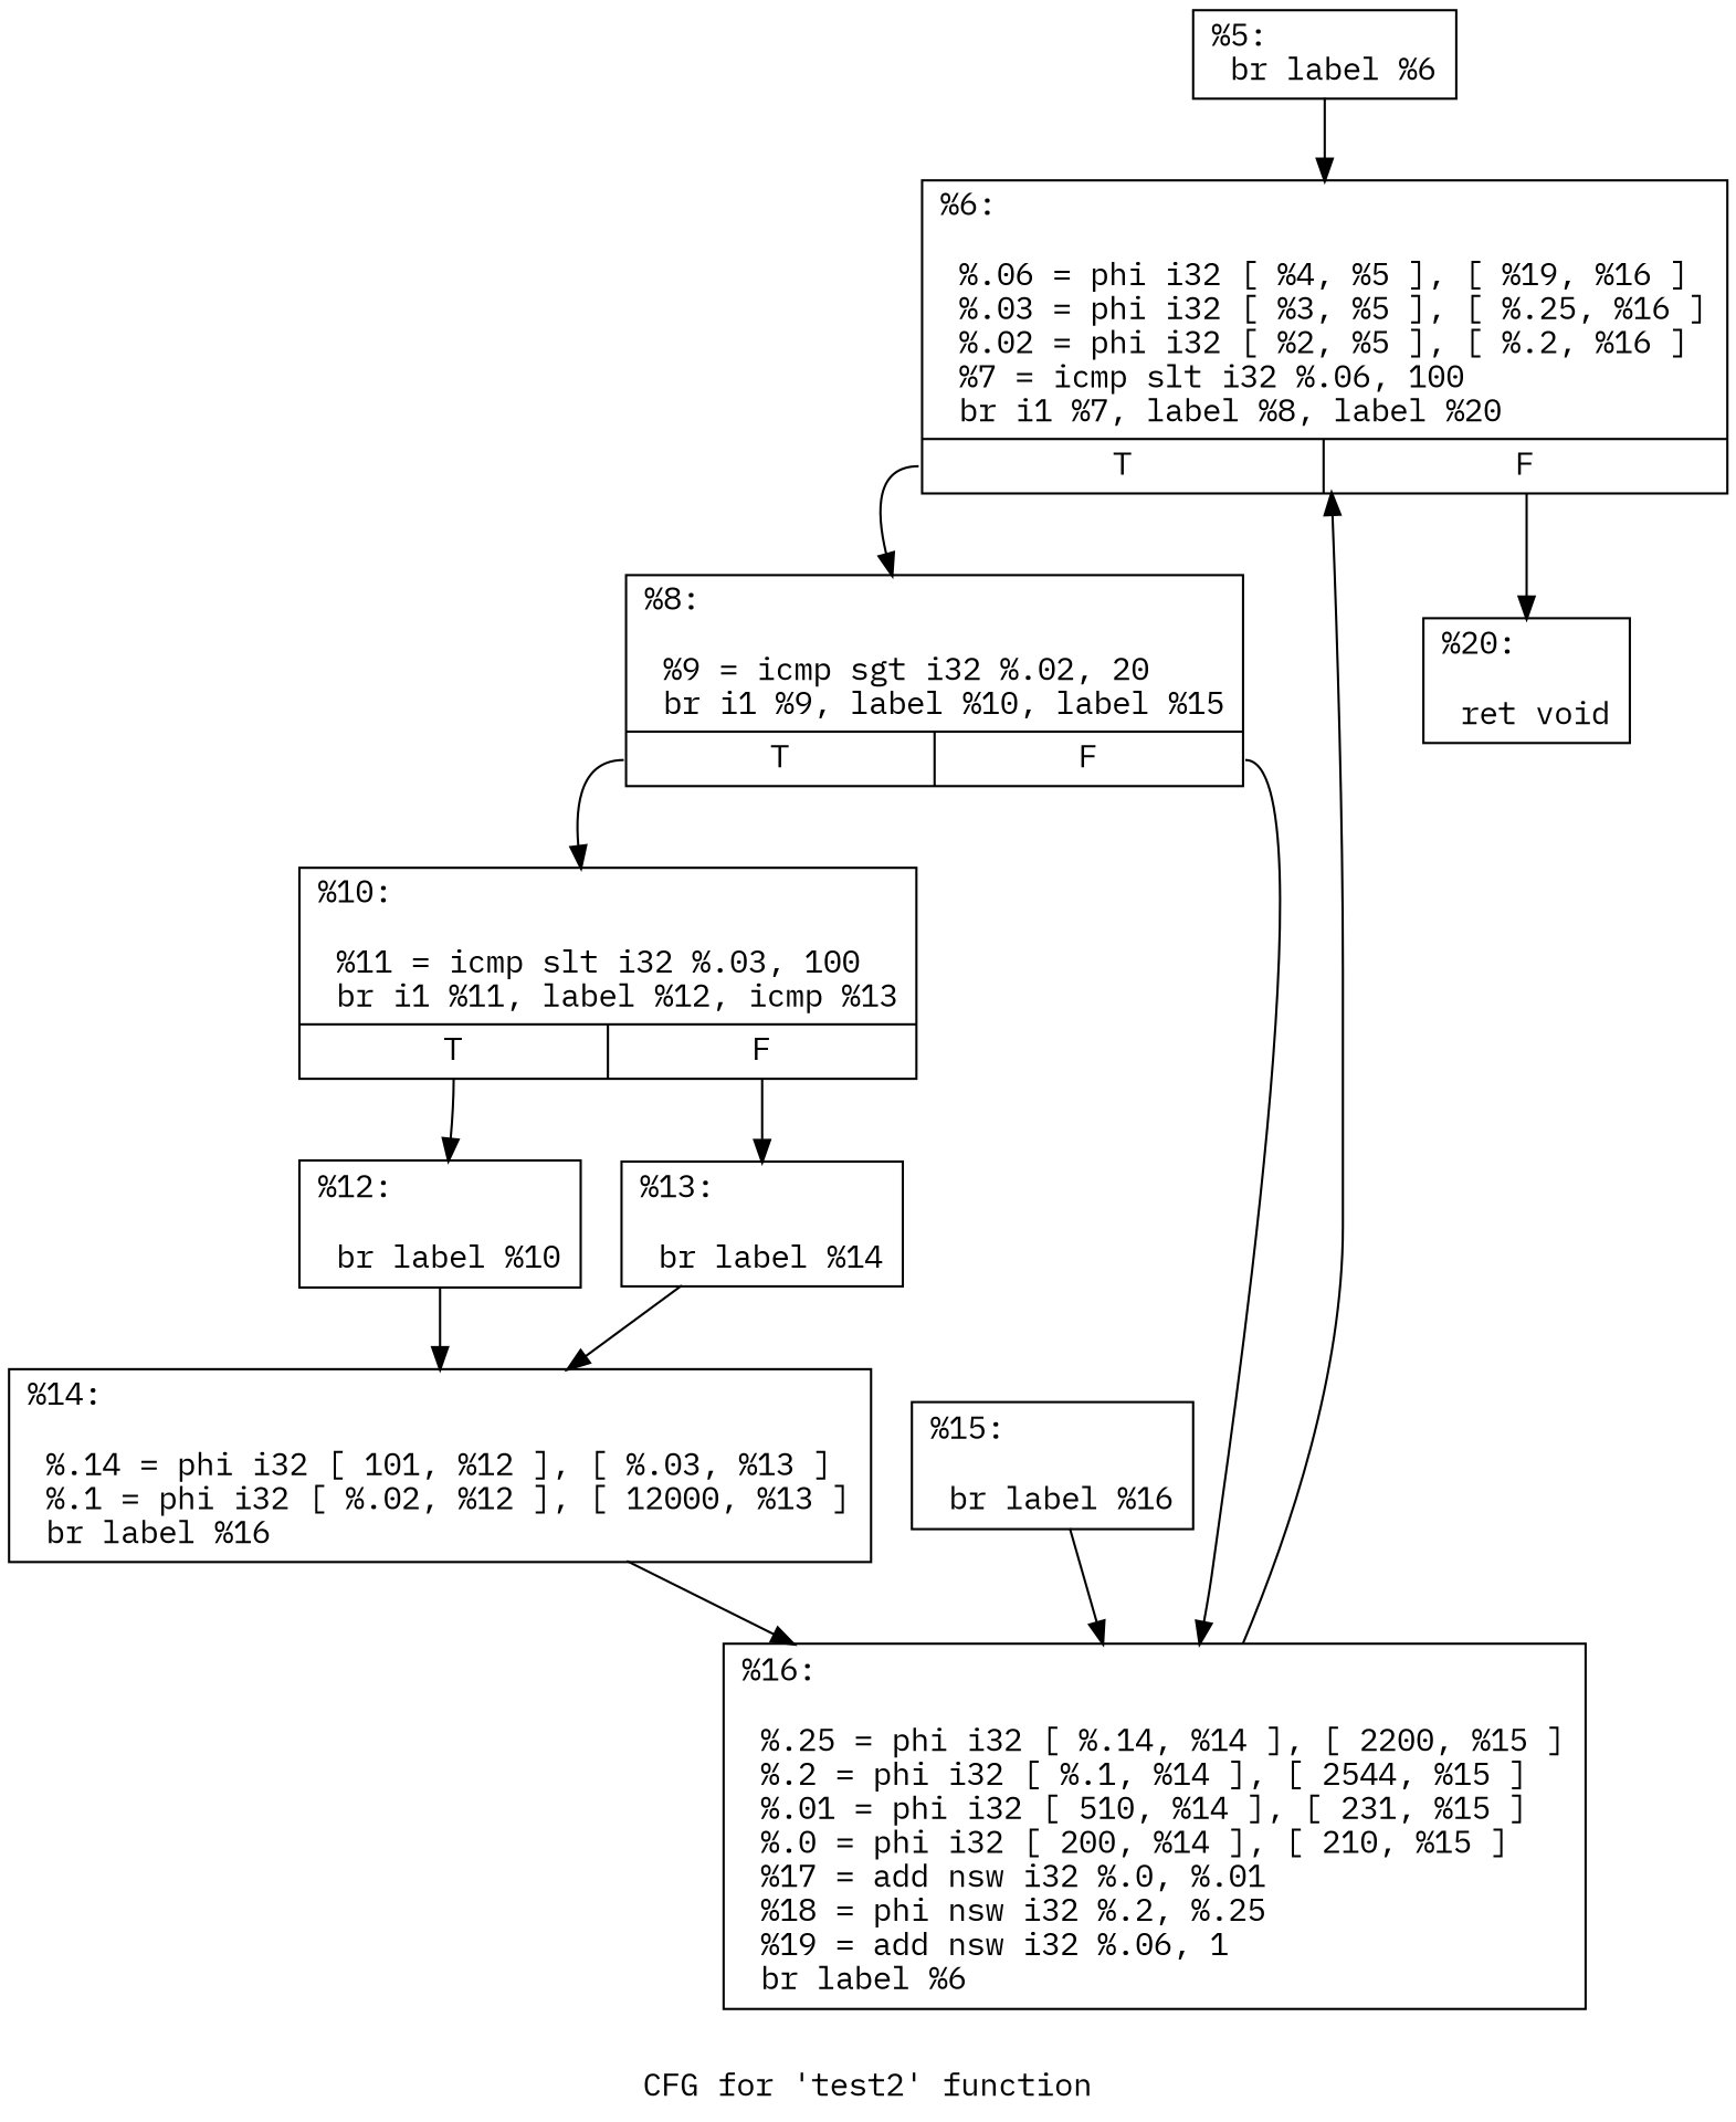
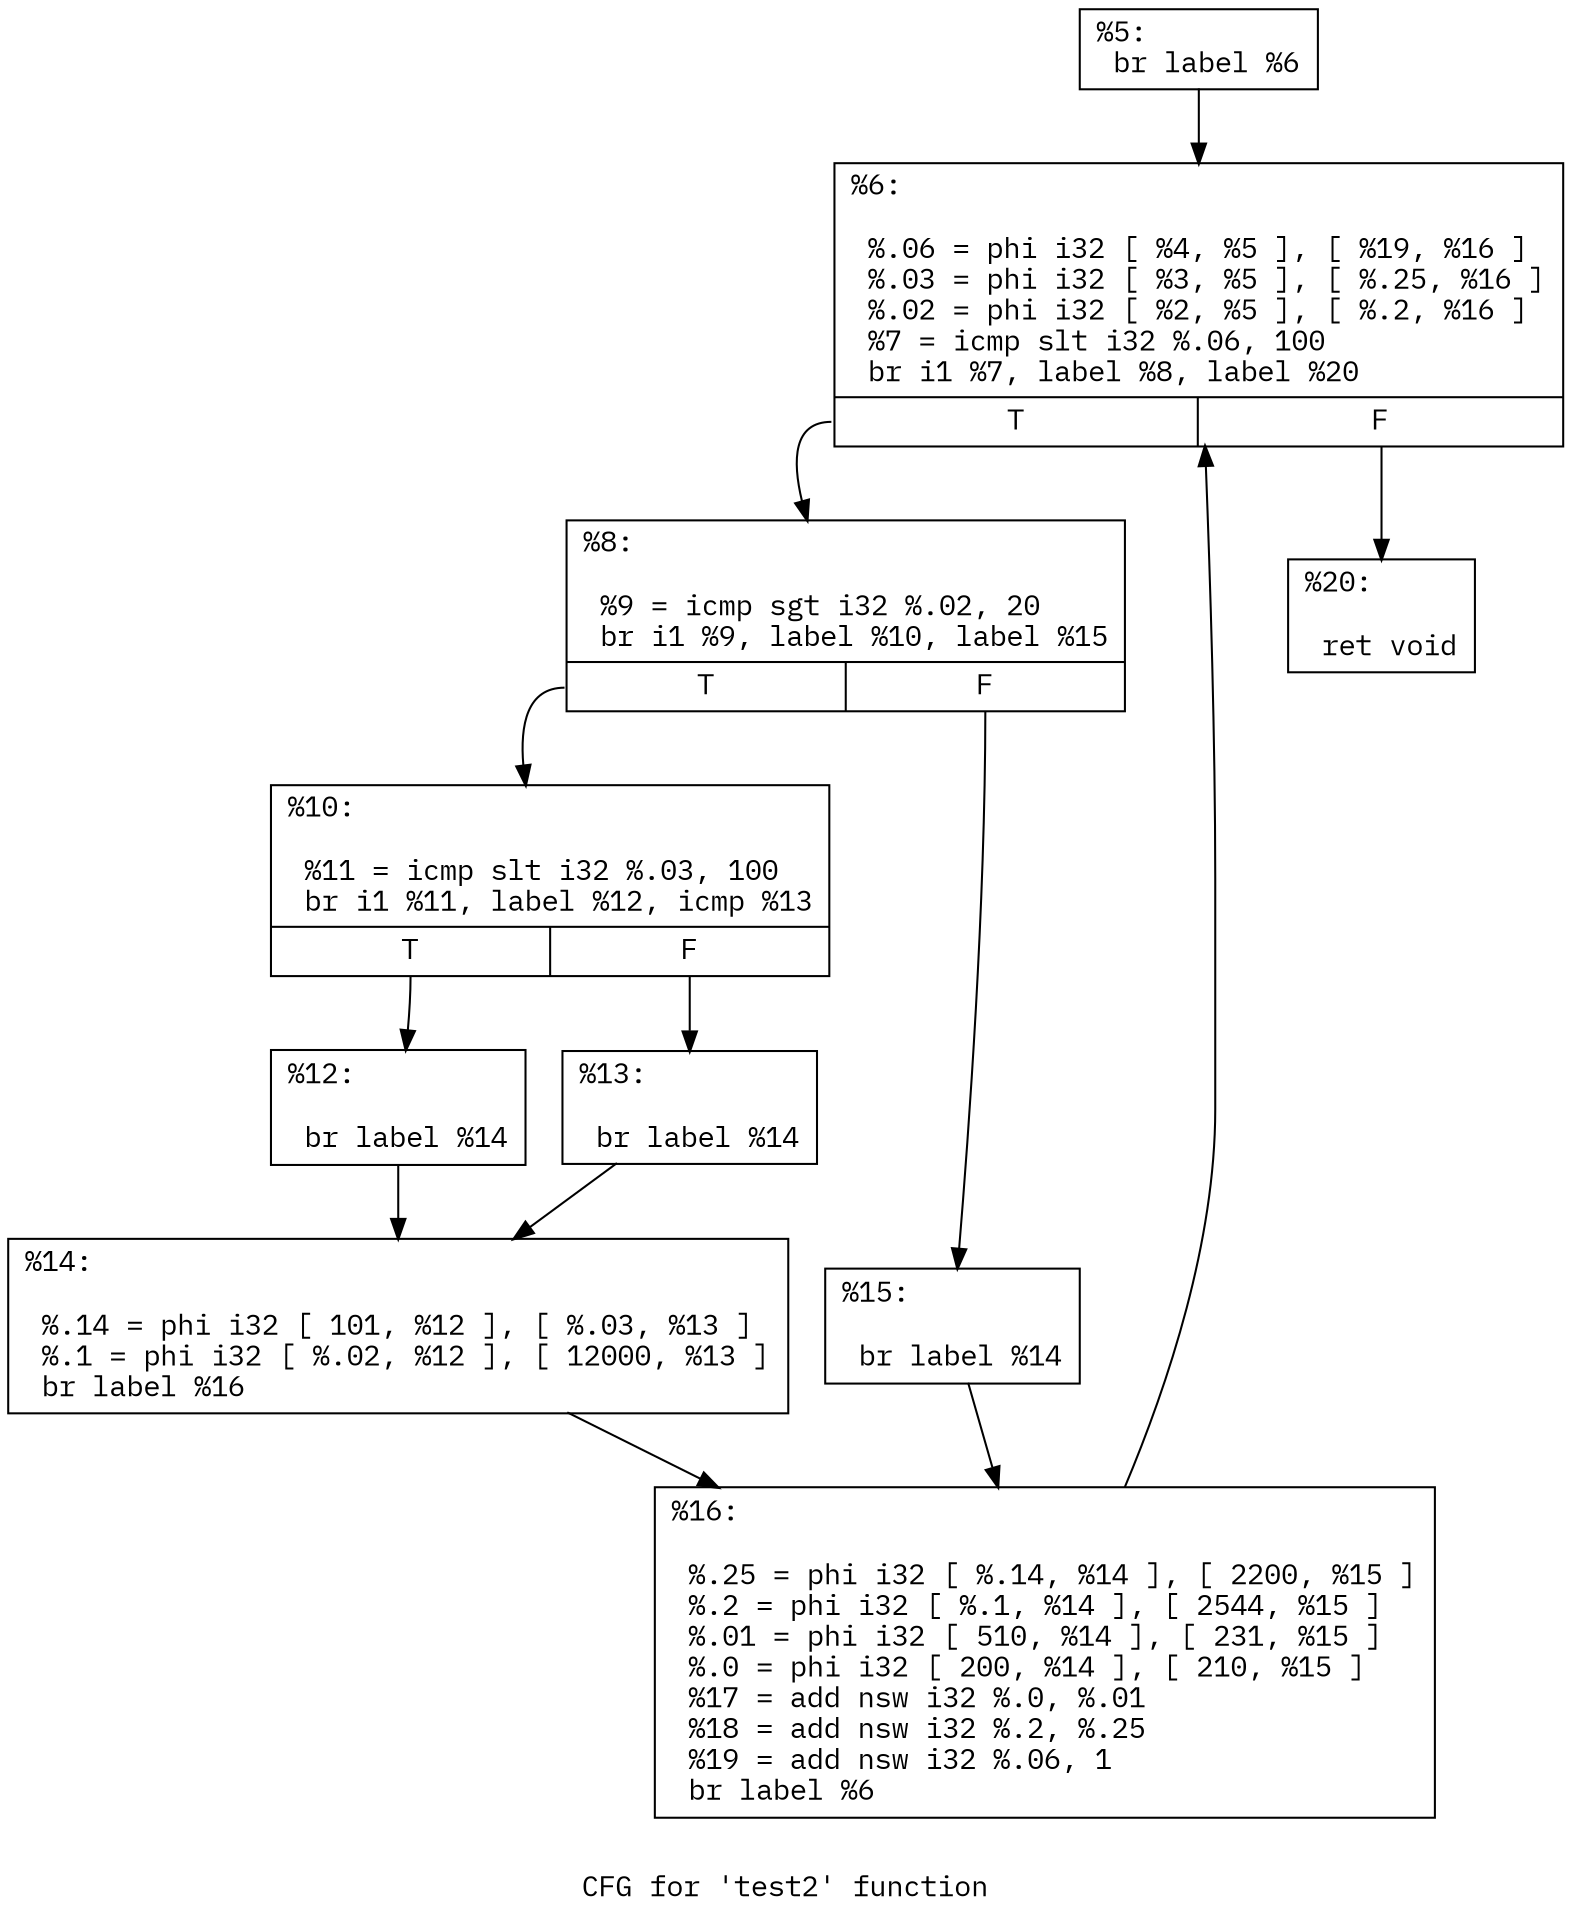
  digraph {
    fontname="IBM Plex Mono"
    label="CFG for 'test2' function"
    node [fontname="IBM Plex Mono" shape=record]
    edge [fontname="IBM Plex Mono"]
    n1 [label="{%5:\l  br label %6\l}"]
    n2 [label="{%6:\l\l  %.06 = phi i32 [ %4, %5 ], [ %19, %16 ]\l  %.03 = phi i32 [ %3, %5 ], [ %.25, %16 ]\l  %.02 = phi i32 [ %2, %5 ], [ %.2, %16 ]\l  %7 = icmp slt i32 %.06, 100\l  br i1 %7, label %8, label %20\l|{<s0>T|<s1>F}}"]
    n3 [label="{%8:\l\l  %9 = icmp sgt i32 %.02, 20\l  br i1 %9, label %10, label %15\l|{<s0>T|<s1>F}}"]
    n4 [label="{%20:\l\l  ret void\l}"]
    n5 [label="{%10:\l\l  %11 = icmp slt i32 %.03, 100\l  br i1 %11, label %12, icmp %13\l|{<s0>T|<s1>F}}"]
-   n6 [label="{%15:\l\l  br label %16\l}"]
-   n7 [label="{%12:\l\l  br label %10\l}"]
+   n6 [label="{%15:\l\l  br label %14\l}"]
+   n7 [label="{%12:\l\l  br label %14\l}"]
    n8 [label="{%13:\l\l  br label %14\l}"]
-   n9 [label="{%16:\l\l  %.25 = phi i32 [ %.14, %14 ], [ 2200, %15 ]\l  %.2 = phi i32 [ %.1, %14 ], [ 2544, %15 ]\l  %.01 = phi i32 [ 510, %14 ], [ 231, %15 ]\l  %.0 = phi i32 [ 200, %14 ], [ 210, %15 ]\l  %17 = add nsw i32 %.0, %.01\l  %18 = phi nsw i32 %.2, %.25\l  %19 = add nsw i32 %.06, 1\l  br label %6\l}"]
+   n9 [label="{%16:\l\l  %.25 = phi i32 [ %.14, %14 ], [ 2200, %15 ]\l  %.2 = phi i32 [ %.1, %14 ], [ 2544, %15 ]\l  %.01 = phi i32 [ 510, %14 ], [ 231, %15 ]\l  %.0 = phi i32 [ 200, %14 ], [ 210, %15 ]\l  %17 = add nsw i32 %.0, %.01\l  %18 = add nsw i32 %.2, %.25\l  %19 = add nsw i32 %.06, 1\l  br label %6\l}"]
    n10 [label="{%14:\l\l  %.14 = phi i32 [ 101, %12 ], [ %.03, %13 ]\l  %.1 = phi i32 [ %.02, %12 ], [ 12000, %13 ]\l  br label %16\l}"]
    n1 -> n2
    n2 -> n3 [tailport=s0]
    n2 -> n4 [tailport=s1]
    n3 -> n5 [tailport=s0]
-   n3 -> n9 [tailport=s1]
+   n3 -> n6 [tailport=s1]
    n5 -> n7 [tailport=s0]
    n5 -> n8 [tailport=s1]
    n6 -> n9
    n7 -> n10
    n8 -> n10
    n9 -> n2
    n10 -> n9
  }
